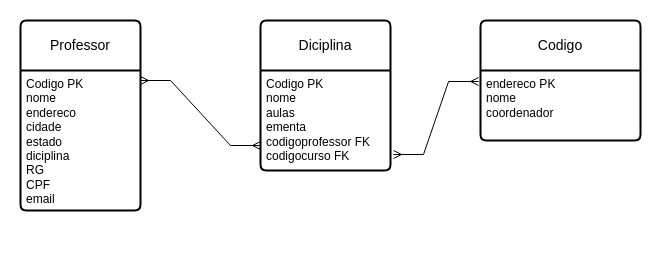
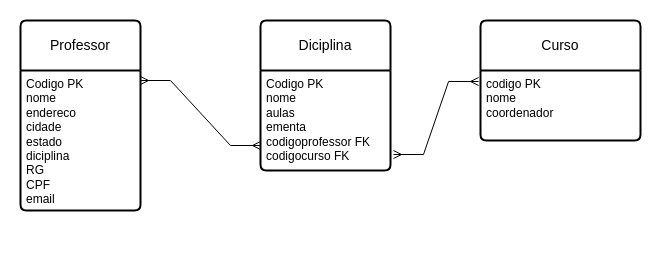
  <mxCell id="0" />
  <mxCell id="1" parent="0" />
  <mxCell id="2" value="Diciplina" style="swimlane;childLayout=stackLayout;horizontal=1;startSize=50;horizontalStack=0;rounded=1;fontSize=14;fontStyle=0;strokeWidth=2;resizeParent=0;resizeLast=1;shadow=0;dashed=0;align=center;arcSize=4;whiteSpace=wrap;html=1;" vertex="1" parent="1"><mxGeometry x="260" y="20" width="130" height="150" as="geometry" /></mxCell>
  <mxCell id="3" value="Codigo PK&lt;div&gt;nome&lt;/div&gt;&lt;div&gt;aulas&lt;/div&gt;&lt;div&gt;ementa&lt;/div&gt;&lt;div&gt;codigoprofessor FK&lt;/div&gt;&lt;div&gt;codigocurso FK&lt;/div&gt;" style="align=left;strokeColor=none;fillColor=none;spacingLeft=4;fontSize=12;verticalAlign=top;resizable=0;rotatable=0;part=1;html=1;" vertex="1" parent="2"><mxGeometry y="50" width="130" height="100" as="geometry" /></mxCell>
  <mxCell id="4" value="Professor" style="swimlane;childLayout=stackLayout;horizontal=1;startSize=50;horizontalStack=0;rounded=1;fontSize=14;fontStyle=0;strokeWidth=2;resizeParent=0;resizeLast=1;shadow=0;dashed=0;align=center;arcSize=4;whiteSpace=wrap;html=1;" vertex="1" parent="1"><mxGeometry x="20" y="20" width="120" height="190" as="geometry" /></mxCell>
  <mxCell id="5" value="Codigo PK&lt;div&gt;nome&amp;nbsp;&lt;/div&gt;&lt;div&gt;endereco&lt;/div&gt;&lt;div&gt;cidade&lt;/div&gt;&lt;div&gt;estado&lt;/div&gt;&lt;div&gt;diciplina&lt;/div&gt;&lt;div&gt;RG&lt;/div&gt;&lt;div&gt;CPF&lt;/div&gt;&lt;div&gt;email&lt;/div&gt;" style="align=left;strokeColor=none;fillColor=none;spacingLeft=4;fontSize=12;verticalAlign=top;resizable=0;rotatable=0;part=1;html=1;" vertex="1" parent="4"><mxGeometry y="50" width="120" height="140" as="geometry" /></mxCell>
- <mxCell id="6" value="Codigo" style="swimlane;childLayout=stackLayout;horizontal=1;startSize=50;horizontalStack=0;rounded=1;fontSize=14;fontStyle=0;strokeWidth=2;resizeParent=0;resizeLast=1;shadow=0;dashed=0;align=center;arcSize=4;whiteSpace=wrap;html=1;" vertex="1" parent="1"><mxGeometry x="480" y="20" width="160" height="120" as="geometry" /></mxCell>
- <mxCell id="7" value="endereco PK&lt;div&gt;nome&amp;nbsp;&lt;/div&gt;&lt;div&gt;coordenador&lt;/div&gt;" style="align=left;strokeColor=none;fillColor=none;spacingLeft=4;fontSize=12;verticalAlign=top;resizable=0;rotatable=0;part=1;html=1;" vertex="1" parent="6"><mxGeometry y="50" width="160" height="70" as="geometry" /></mxCell>
+ <mxCell id="6" value="Curso" style="swimlane;childLayout=stackLayout;horizontal=1;startSize=50;horizontalStack=0;rounded=1;fontSize=14;fontStyle=0;strokeWidth=2;resizeParent=0;resizeLast=1;shadow=0;dashed=0;align=center;arcSize=4;whiteSpace=wrap;html=1;" vertex="1" parent="1"><mxGeometry x="480" y="20" width="160" height="120" as="geometry" /></mxCell>
+ <mxCell id="7" value="codigo PK&lt;div&gt;nome&amp;nbsp;&lt;/div&gt;&lt;div&gt;coordenador&lt;/div&gt;" style="align=left;strokeColor=none;fillColor=none;spacingLeft=4;fontSize=12;verticalAlign=top;resizable=0;rotatable=0;part=1;html=1;" vertex="1" parent="6"><mxGeometry y="50" width="160" height="70" as="geometry" /></mxCell>
  <mxCell id="8" value="" style="edgeStyle=entityRelationEdgeStyle;fontSize=12;html=1;endArrow=ERmany;startArrow=ERmany;rounded=0;entryX=-0.012;entryY=0.157;entryDx=0;entryDy=0;entryPerimeter=0;exitX=1.023;exitY=0.84;exitDx=0;exitDy=0;exitPerimeter=0;" edge="1" parent="1" source="3" target="7"><mxGeometry width="100" height="100" relative="1" as="geometry"><mxPoint x="360" y="300" as="sourcePoint" /><mxPoint x="460" y="200" as="targetPoint" /><Array as="points"><mxPoint x="420" y="240" /></Array></mxGeometry></mxCell>
  <mxCell id="9" value="" style="edgeStyle=entityRelationEdgeStyle;fontSize=12;html=1;endArrow=ERmany;startArrow=ERmany;rounded=0;entryX=0;entryY=0.75;entryDx=0;entryDy=0;" edge="1" parent="1" target="3"><mxGeometry width="100" height="100" relative="1" as="geometry"><mxPoint x="140" y="80" as="sourcePoint" /><mxPoint x="250" y="158" as="targetPoint" /></mxGeometry></mxCell>
